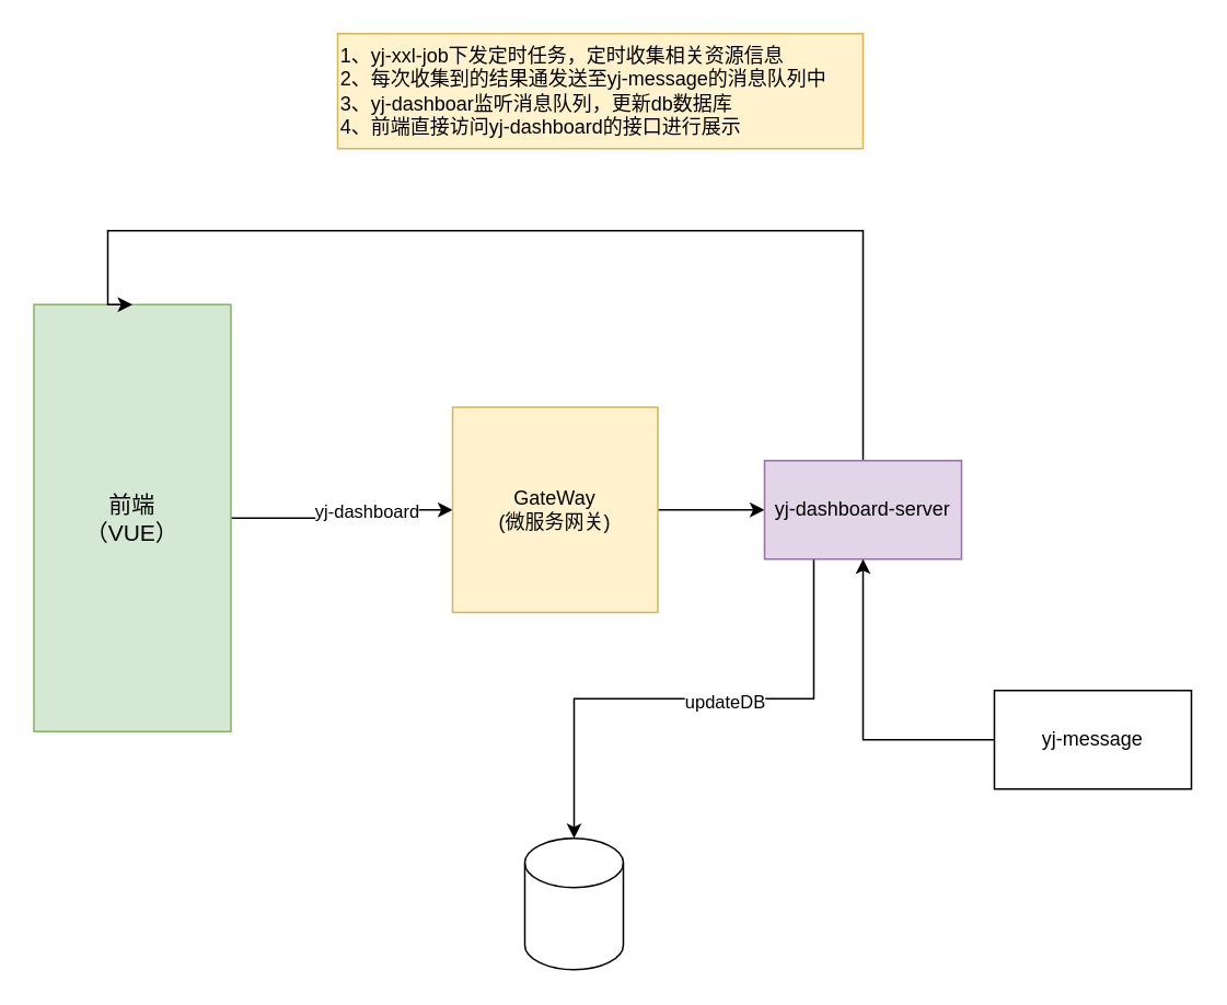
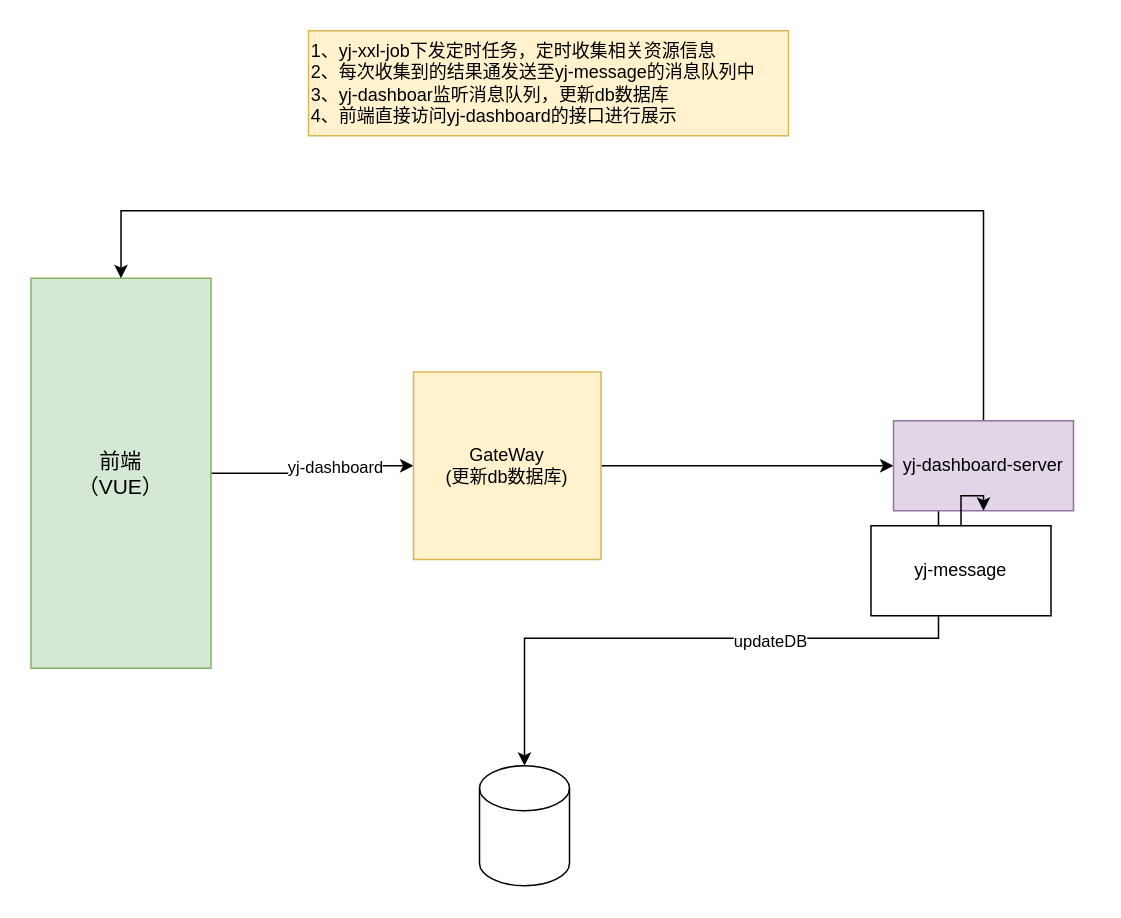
  <mxCell id="0" />
  <mxCell id="1" parent="0" />
  <mxCell id="2" style="edgeStyle=orthogonalEdgeStyle;rounded=0;orthogonalLoop=1;jettySize=auto;html=1;entryX=0;entryY=0.5;entryDx=0;entryDy=0;" edge="1" parent="1" source="4" target="6"><mxGeometry relative="1" as="geometry" /></mxCell>
  <mxCell id="3" value="yj-dashboard" style="edgeLabel;html=1;align=center;verticalAlign=middle;resizable=0;points=[];" vertex="1" connectable="0" parent="2"><mxGeometry x="0.249" relative="1" as="geometry"><mxPoint as="offset" /></mxGeometry></mxCell>
  <mxCell id="4" value="&lt;font style=&quot;font-size: 14px&quot;&gt;前端&lt;br&gt;（VUE）&lt;br&gt;&lt;/font&gt;" style="rounded=0;whiteSpace=wrap;html=1;fillColor=#d5e8d4;strokeColor=#82b366;" vertex="1" parent="1"><mxGeometry x="20" y="185" width="120" height="260" as="geometry" /></mxCell>
  <mxCell id="5" value="" style="edgeStyle=orthogonalEdgeStyle;rounded=0;orthogonalLoop=1;jettySize=auto;html=1;" edge="1" parent="1" source="6" target="10"><mxGeometry relative="1" as="geometry" /></mxCell>
- <mxCell id="6" value="GateWay&lt;br&gt;(微服务网关)" style="whiteSpace=wrap;html=1;aspect=fixed;fillColor=#fff2cc;strokeColor=#d6b656;" vertex="1" parent="1"><mxGeometry x="275" y="247.5" width="125" height="125" as="geometry" /></mxCell>
+ <mxCell id="6" value="GateWay&lt;br&gt;(更新db数据库)" style="whiteSpace=wrap;html=1;aspect=fixed;fillColor=#fff2cc;strokeColor=#d6b656;" vertex="1" parent="1"><mxGeometry x="275" y="247.5" width="125" height="125" as="geometry" /></mxCell>
  <mxCell id="7" style="edgeStyle=orthogonalEdgeStyle;rounded=0;orthogonalLoop=1;jettySize=auto;html=1;exitX=0.5;exitY=0;exitDx=0;exitDy=0;entryX=0.5;entryY=0;entryDx=0;entryDy=0;" edge="1" parent="1" source="10" target="4"><mxGeometry relative="1" as="geometry"><Array as="points"><mxPoint x="525" y="140" /><mxPoint x="65" y="140" /></Array></mxGeometry></mxCell>
  <mxCell id="8" style="edgeStyle=orthogonalEdgeStyle;rounded=0;orthogonalLoop=1;jettySize=auto;html=1;exitX=0.25;exitY=1;exitDx=0;exitDy=0;entryX=0.5;entryY=0;entryDx=0;entryDy=0;entryPerimeter=0;" edge="1" parent="1" source="10" target="13"><mxGeometry relative="1" as="geometry" /></mxCell>
  <mxCell id="9" value="updateDB" style="edgeLabel;html=1;align=center;verticalAlign=middle;resizable=0;points=[];" vertex="1" connectable="0" parent="8"><mxGeometry x="-0.114" y="1" relative="1" as="geometry"><mxPoint as="offset" /></mxGeometry></mxCell>
- <mxCell id="10" value="yj-dashboard-server" style="whiteSpace=wrap;html=1;fillColor=#e1d5e7;strokeColor=#9673a6;" vertex="1" parent="1"><mxGeometry x="465" y="280" width="120" height="60" as="geometry" /></mxCell>
+ <mxCell id="10" value="yj-dashboard-server" style="whiteSpace=wrap;html=1;fillColor=#e1d5e7;strokeColor=#9673a6;" vertex="1" parent="1"><mxGeometry x="595" y="280" width="120" height="60" as="geometry" /></mxCell>
  <mxCell id="11" style="edgeStyle=orthogonalEdgeStyle;rounded=0;orthogonalLoop=1;jettySize=auto;html=1;entryX=0.5;entryY=1;entryDx=0;entryDy=0;" edge="1" parent="1" source="12" target="10"><mxGeometry relative="1" as="geometry" /></mxCell>
- <mxCell id="12" value="yj-message" style="rounded=0;whiteSpace=wrap;html=1;" vertex="1" parent="1"><mxGeometry x="605" y="420" width="120" height="60" as="geometry" /></mxCell>
+ <mxCell id="12" value="yj-message" style="rounded=0;whiteSpace=wrap;html=1;" vertex="1" parent="1"><mxGeometry x="580" y="350" width="120" height="60" as="geometry" /></mxCell>
  <mxCell id="13" value="" style="shape=cylinder3;whiteSpace=wrap;html=1;boundedLbl=1;backgroundOutline=1;size=15;" vertex="1" parent="1"><mxGeometry x="319" y="510" width="60" height="80" as="geometry" /></mxCell>
  <mxCell id="14" value="&lt;font style=&quot;font-size: 12px&quot;&gt;1、yj-xxl-job下发定时任务，定时收集相关资源信息&lt;br&gt;2、每次收集到的结果通发送至yj-message的消息队列中&lt;br&gt;3、yj-dashboar监听消息队列，更新db数据库&lt;br&gt;4、前端直接访问yj-dashboard的接口进行展示&lt;/font&gt;" style="text;html=1;strokeColor=#d6b656;fillColor=#fff2cc;align=left;verticalAlign=middle;whiteSpace=wrap;rounded=0;" vertex="1" parent="1"><mxGeometry x="205" y="20" width="320" height="70" as="geometry" /></mxCell>
